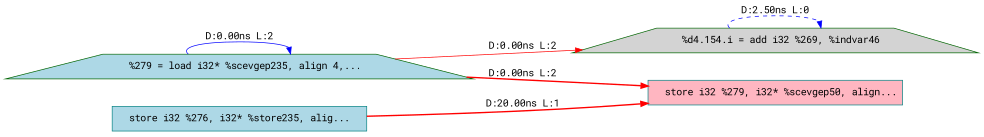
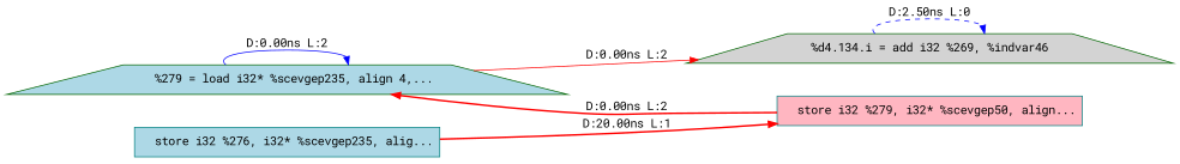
  digraph {
    fontname="Roboto Mono"
    rankdir=LR
    node [color=darkgreen fillcolor=lightblue fontname="Roboto Mono" shape=trapezium style=filled]
    edge [color=red fontname="Roboto Mono" style=solid]
-   n1 [fillcolor=lightgrey label="  %d4.154.i = add i32 %269, %indvar46"]
+   n1 [fillcolor=lightgrey label="%d4.134.i = add i32 %269, %indvar46"]
    n2 [label="  %279 = load i32* %scevgep235, align 4,..."]
    n3 [color=teal fillcolor=lightpink label="  store i32 %279, i32* %scevgep50, align..." shape=box]
-   n4 [color=teal label="store i32 %276, i32* %store235, alig..." shape=box]
+   n4 [color=teal label="  store i32 %276, i32* %scevgep235, alig..." shape=box]
    n1 -> n1 [color=blue label="D:2.50ns L:0" style=dashed]
    n2 -> n1 [label="D:0.00ns L:2"]
    n2 -> n2 [color=blue label="D:0.00ns L:2"]
-   n2 -> n3 [label="D:0.00ns L:2" style=bold]
+   n3 -> n2 [label="D:0.00ns L:2" style=bold]
    n4 -> n3 [label="D:20.00ns L:1" style=bold]
  }
